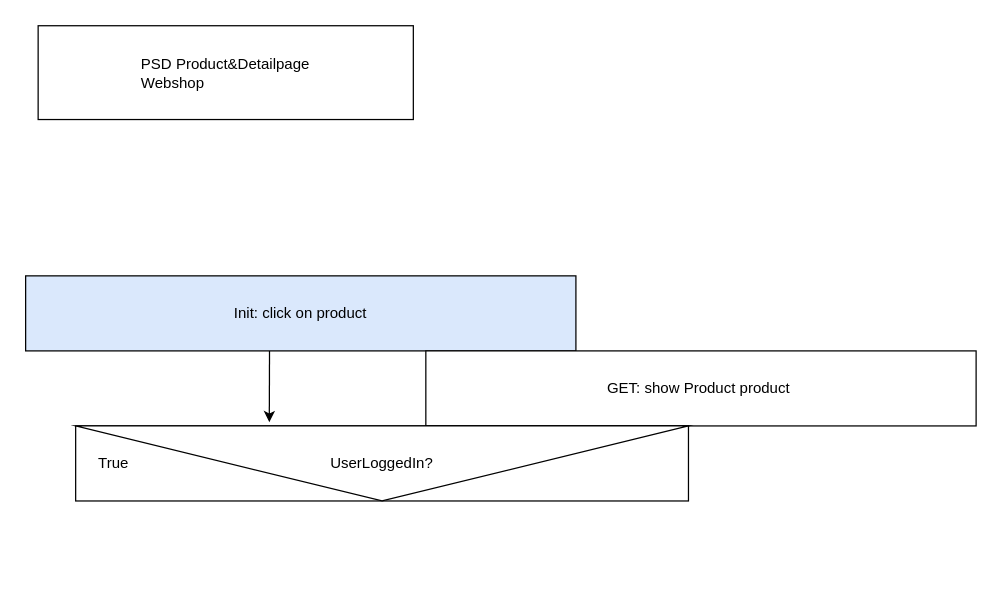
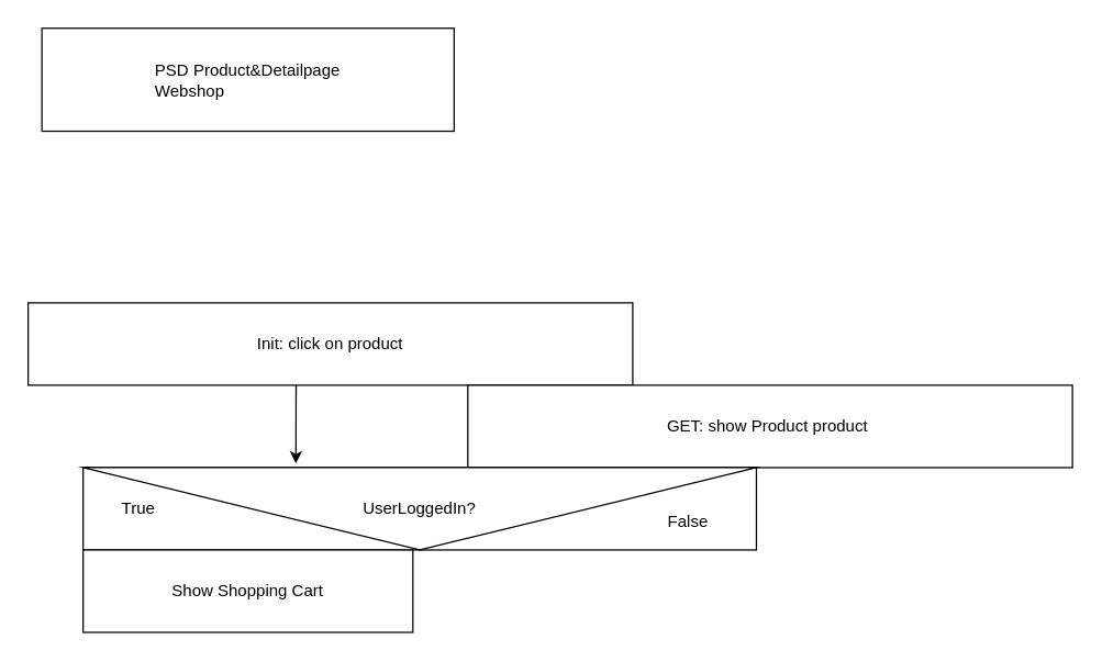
  <mxCell id="0" />
  <mxCell id="1" parent="0" />
  <mxCell id="2" value="PSD Product&amp;amp;Detailpage&lt;br&gt;&lt;div style=&quot;text-align: justify&quot;&gt;&lt;span&gt;Webshop&lt;/span&gt;&lt;/div&gt;" style="rounded=0;whiteSpace=wrap;html=1;" vertex="1" parent="1"><mxGeometry x="30" y="20" width="300" height="75" as="geometry" /></mxCell>
- <mxCell id="3" value="Init: click on product" style="rounded=0;whiteSpace=wrap;html=1;fillColor=#dae8fc;" vertex="1" parent="1"><mxGeometry x="20" y="220" width="440" height="60" as="geometry" /></mxCell>
+ <mxCell id="3" value="Init: click on product" style="rounded=0;whiteSpace=wrap;html=1;" vertex="1" parent="1"><mxGeometry x="20" y="220" width="440" height="60" as="geometry" /></mxCell>
  <mxCell id="4" value="GET: show Product product&amp;nbsp;" style="rounded=0;whiteSpace=wrap;html=1;" vertex="1" parent="1"><mxGeometry x="340" y="280" width="440" height="60" as="geometry" /></mxCell>
  <mxCell id="5" value="" style="rounded=0;whiteSpace=wrap;html=1;" vertex="1" parent="1"><mxGeometry x="60" y="340" width="490" height="60" as="geometry" /></mxCell>
  <mxCell id="6" value="" style="endArrow=classic;html=1;entryX=0.316;entryY=-0.05;entryDx=0;entryDy=0;entryPerimeter=0;" edge="1" parent="1" target="5"><mxGeometry width="50" height="50" relative="1" as="geometry"><mxPoint x="215" y="280" as="sourcePoint" /><mxPoint x="265" y="230" as="targetPoint" /></mxGeometry></mxCell>
  <mxCell id="7" value="UserLoggedIn?" style="triangle;whiteSpace=wrap;html=1;direction=south;" vertex="1" parent="1"><mxGeometry x="60" y="340" width="490" height="60" as="geometry" /></mxCell>
- <mxCell id="8" value="True" style="text;html=1;align=center;verticalAlign=middle;resizable=0;points=[];autosize=1;strokeColor=none;fillColor=none;" vertex="1" parent="1"><mxGeometry x="70" y="360" width="40" height="20" as="geometry" /></mxCell>
+ <mxCell id="8" value="True" style="text;html=1;align=center;verticalAlign=middle;resizable=0;points=[];autosize=1;strokeColor=none;fillColor=none;" vertex="1" parent="1"><mxGeometry x="80" y="360" width="40" height="20" as="geometry" /></mxCell>
+ <mxCell id="9" value="False" style="text;html=1;align=center;verticalAlign=middle;resizable=0;points=[];autosize=1;strokeColor=none;fillColor=none;" vertex="1" parent="1"><mxGeometry x="480" y="370" width="40" height="20" as="geometry" /></mxCell>
+ <mxCell id="10" value="Show Shopping Cart" style="rounded=0;whiteSpace=wrap;html=1;" vertex="1" parent="1"><mxGeometry x="60" y="400" width="240" height="60" as="geometry" /></mxCell>
